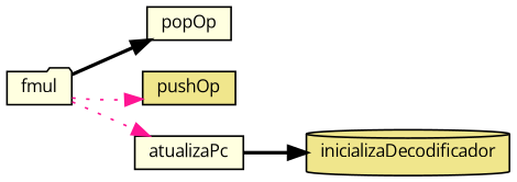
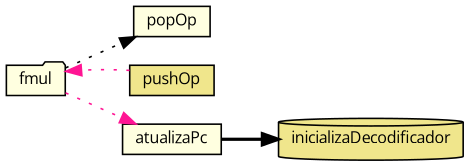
  digraph {
    fontname="Open Sans"
    rankdir=LR
    node [color=black fillcolor=lightyellow fontname="Open Sans" fontsize=10 shape=box style=filled]
    edge [color=black fontname="Open Sans" fontsize=10 labelfontname=Helvetica labelfontsize=10 style=bold]
    n1 [fontcolor=black height=0.2 label=fmul shape=folder width=0.4]
    n2 [height=0.2 label=popOp width=0.4]
    n3 [fillcolor=khaki height=0.2 label=pushOp width=0.4]
    n4 [height=0.2 label=atualizaPc width=0.4]
    n5 [fillcolor=khaki height=0.2 label=inicializaDecodificador shape=cylinder width=0.4]
-   n1 -> n2
-   n1 -> n3 [color=deeppink style=dotted]
+   n1 -> n2 [style=dotted]
+   n3 -> n1 [color=deeppink style=dotted]
    n1 -> n4 [color=deeppink style=dotted]
    n4 -> n5
  }
